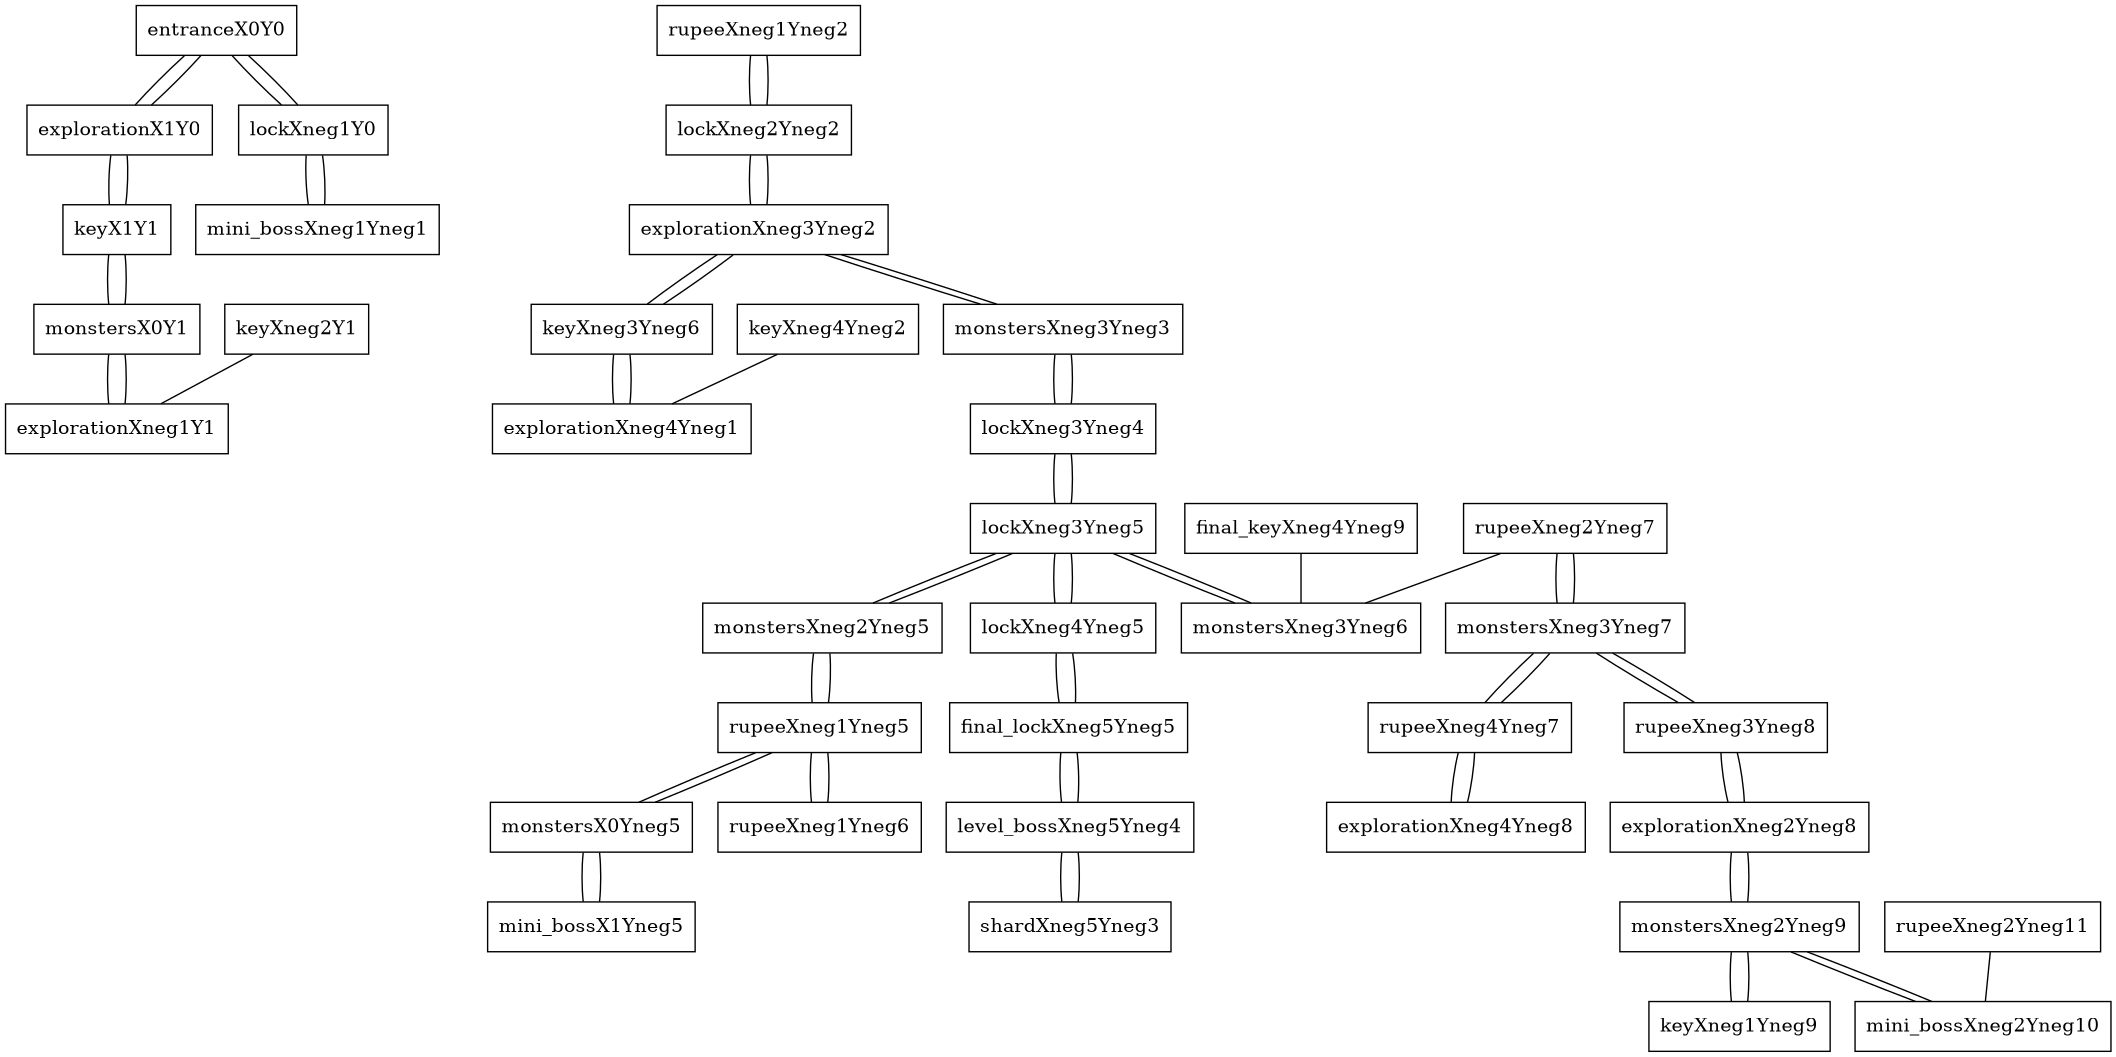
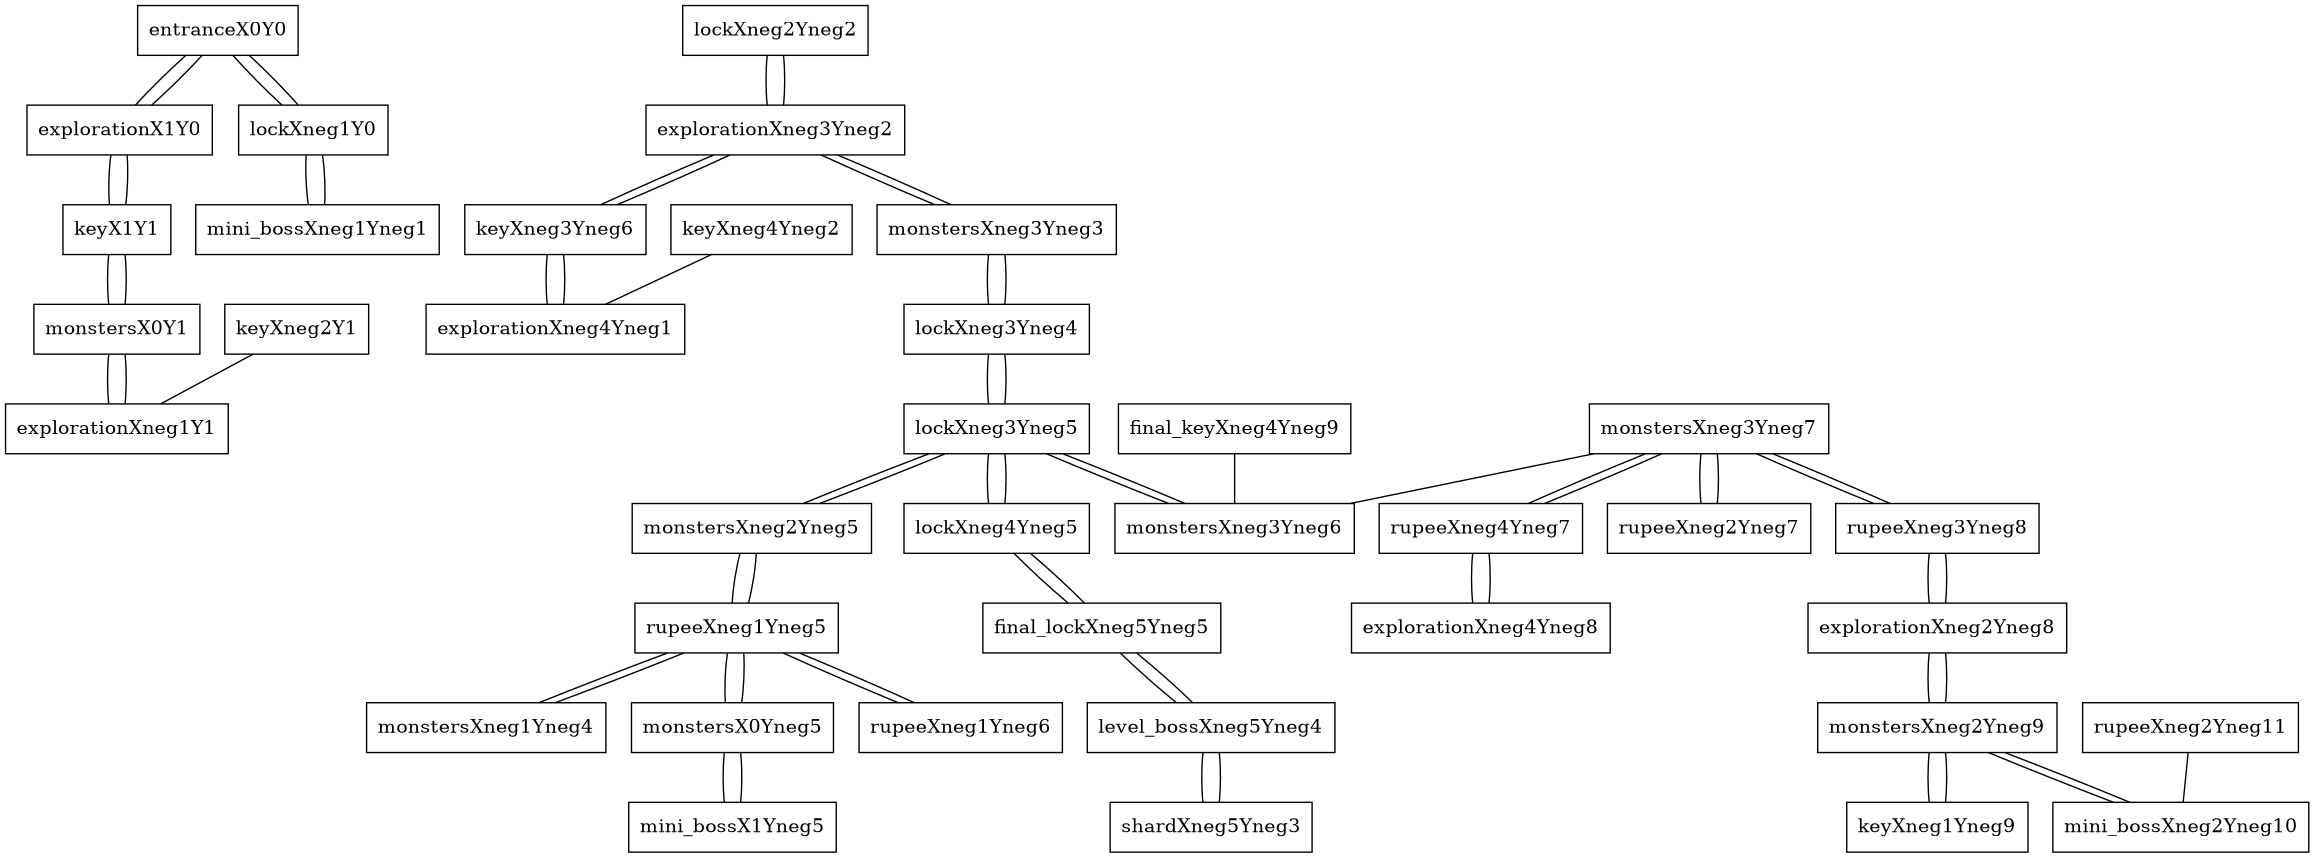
  graph {
    node [shape=box]
    entranceX0Y0
    explorationX1Y0
    lockXneg1Y0
    keyX1Y1
    mini_bossXneg1Yneg1
    monstersX0Y1
    explorationXneg1Y1
    keyXneg2Y1
-   rupeeXneg1Yneg2
    lockXneg2Yneg2
    explorationXneg3Yneg2
    n12 [label=keyXneg3Yneg6]
    monstersXneg3Yneg3
    explorationXneg4Yneg1
    lockXneg3Yneg4
    lockXneg3Yneg5
    keyXneg4Yneg2
    monstersXneg2Yneg5
    monstersXneg3Yneg6
    lockXneg4Yneg5
    rupeeXneg1Yneg5
    final_lockXneg5Yneg5
+   monstersXneg1Yneg4
    monstersX0Yneg5
    rupeeXneg1Yneg6
    mini_bossX1Yneg5
    monstersXneg3Yneg7
    rupeeXneg4Yneg7
    rupeeXneg2Yneg7
    rupeeXneg3Yneg8
    explorationXneg4Yneg8
    explorationXneg2Yneg8
    monstersXneg2Yneg9
    final_keyXneg4Yneg9
    keyXneg1Yneg9
    mini_bossXneg2Yneg10
    rupeeXneg2Yneg11
    level_bossXneg5Yneg4
    shardXneg5Yneg3
    entranceX0Y0 -- explorationX1Y0
    entranceX0Y0 -- lockXneg1Y0
    explorationX1Y0 -- entranceX0Y0
    explorationX1Y0 -- keyX1Y1
    lockXneg1Y0 -- entranceX0Y0
    lockXneg1Y0 -- mini_bossXneg1Yneg1
    keyX1Y1 -- explorationX1Y0
    keyX1Y1 -- monstersX0Y1
    mini_bossXneg1Yneg1 -- lockXneg1Y0
    monstersX0Y1 -- keyX1Y1
    monstersX0Y1 -- explorationXneg1Y1
    explorationXneg1Y1 -- monstersX0Y1
    keyXneg2Y1 -- explorationXneg1Y1
-   rupeeXneg1Yneg2 -- lockXneg2Yneg2
-   lockXneg2Yneg2 -- rupeeXneg1Yneg2
    lockXneg2Yneg2 -- explorationXneg3Yneg2
    explorationXneg3Yneg2 -- lockXneg2Yneg2
    explorationXneg3Yneg2 -- n12
    explorationXneg3Yneg2 -- monstersXneg3Yneg3
    n12 -- explorationXneg3Yneg2
    n12 -- explorationXneg4Yneg1
    monstersXneg3Yneg3 -- explorationXneg3Yneg2
    monstersXneg3Yneg3 -- lockXneg3Yneg4
    explorationXneg4Yneg1 -- n12
    lockXneg3Yneg4 -- monstersXneg3Yneg3
    lockXneg3Yneg4 -- lockXneg3Yneg5
    lockXneg3Yneg5 -- lockXneg3Yneg4
    lockXneg3Yneg5 -- monstersXneg2Yneg5
    lockXneg3Yneg5 -- monstersXneg3Yneg6
    lockXneg3Yneg5 -- lockXneg4Yneg5
    keyXneg4Yneg2 -- explorationXneg4Yneg1
    monstersXneg2Yneg5 -- lockXneg3Yneg5
    monstersXneg2Yneg5 -- rupeeXneg1Yneg5
    monstersXneg3Yneg6 -- lockXneg3Yneg5
    lockXneg4Yneg5 -- lockXneg3Yneg5
    lockXneg4Yneg5 -- final_lockXneg5Yneg5
    rupeeXneg1Yneg5 -- monstersXneg2Yneg5
+   rupeeXneg1Yneg5 -- monstersXneg1Yneg4
    rupeeXneg1Yneg5 -- monstersX0Yneg5
    rupeeXneg1Yneg5 -- rupeeXneg1Yneg6
    final_lockXneg5Yneg5 -- lockXneg4Yneg5
    final_lockXneg5Yneg5 -- level_bossXneg5Yneg4
+   monstersXneg1Yneg4 -- rupeeXneg1Yneg5
    monstersX0Yneg5 -- rupeeXneg1Yneg5
    monstersX0Yneg5 -- mini_bossX1Yneg5
    rupeeXneg1Yneg6 -- rupeeXneg1Yneg5
    mini_bossX1Yneg5 -- monstersX0Yneg5
-   rupeeXneg2Yneg7 -- monstersXneg3Yneg6
+   monstersXneg3Yneg7 -- monstersXneg3Yneg6
    monstersXneg3Yneg7 -- rupeeXneg4Yneg7
    monstersXneg3Yneg7 -- rupeeXneg2Yneg7
    monstersXneg3Yneg7 -- rupeeXneg3Yneg8
    rupeeXneg4Yneg7 -- monstersXneg3Yneg7
    rupeeXneg4Yneg7 -- explorationXneg4Yneg8
    rupeeXneg2Yneg7 -- monstersXneg3Yneg7
    rupeeXneg3Yneg8 -- monstersXneg3Yneg7
    rupeeXneg3Yneg8 -- explorationXneg2Yneg8
    explorationXneg4Yneg8 -- rupeeXneg4Yneg7
    explorationXneg2Yneg8 -- rupeeXneg3Yneg8
    explorationXneg2Yneg8 -- monstersXneg2Yneg9
    monstersXneg2Yneg9 -- explorationXneg2Yneg8
    monstersXneg2Yneg9 -- keyXneg1Yneg9
    monstersXneg2Yneg9 -- mini_bossXneg2Yneg10
    final_keyXneg4Yneg9 -- monstersXneg3Yneg6
    keyXneg1Yneg9 -- monstersXneg2Yneg9
    mini_bossXneg2Yneg10 -- monstersXneg2Yneg9
    rupeeXneg2Yneg11 -- mini_bossXneg2Yneg10
    level_bossXneg5Yneg4 -- final_lockXneg5Yneg5
    level_bossXneg5Yneg4 -- shardXneg5Yneg3
    shardXneg5Yneg3 -- level_bossXneg5Yneg4
  }
